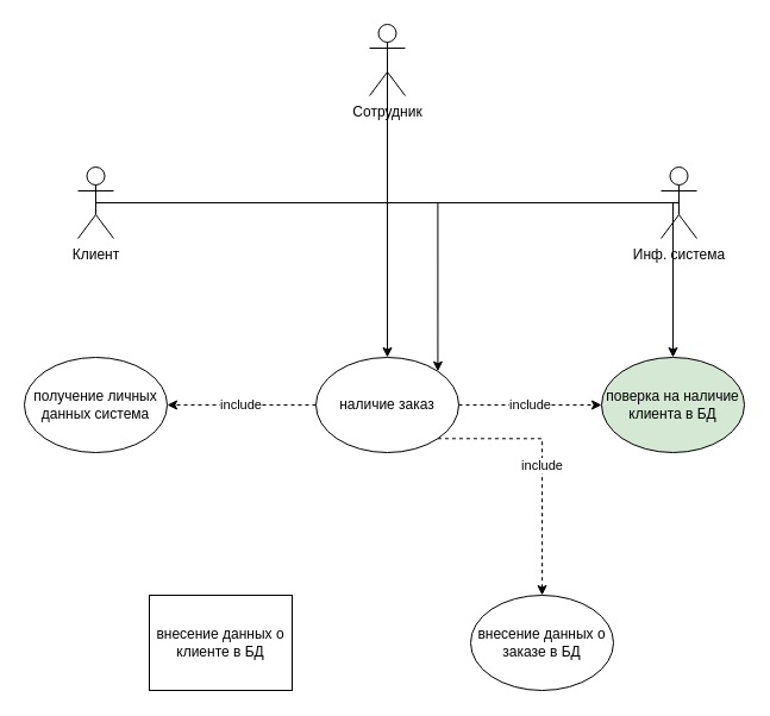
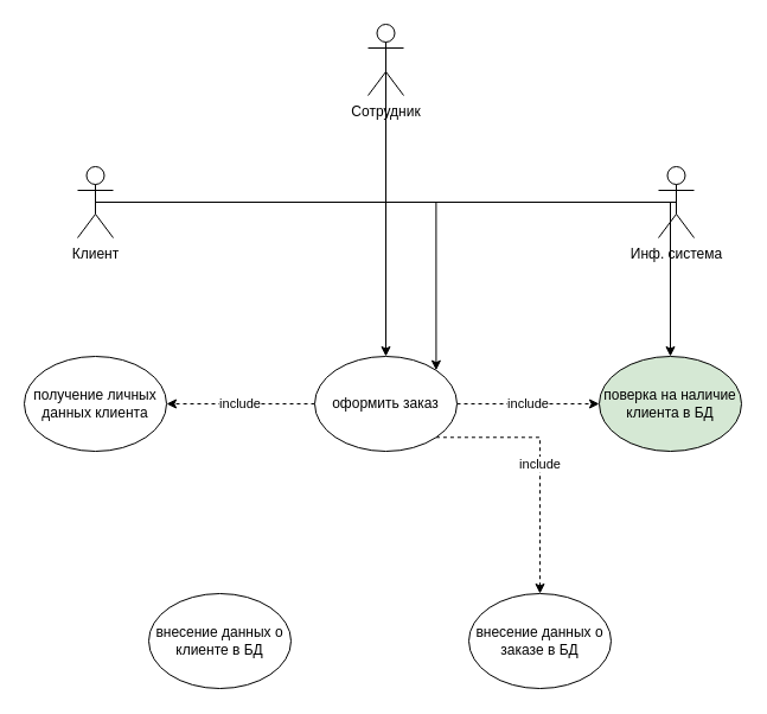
  <mxCell id="0" />
  <mxCell id="1" parent="0" />
  <mxCell id="2" value="include" style="edgeStyle=orthogonalEdgeStyle;rounded=0;orthogonalLoop=1;jettySize=auto;html=1;exitX=0;exitY=0.5;exitDx=0;exitDy=0;entryX=1;entryY=0.5;entryDx=0;entryDy=0;dashed=1;" edge="1" parent="1" source="5" target="12"><mxGeometry relative="1" as="geometry" /></mxCell>
  <mxCell id="3" value="include" style="edgeStyle=orthogonalEdgeStyle;rounded=0;orthogonalLoop=1;jettySize=auto;html=1;exitX=1;exitY=0.5;exitDx=0;exitDy=0;entryX=0;entryY=0.5;entryDx=0;entryDy=0;dashed=1;" edge="1" parent="1" source="5" target="13"><mxGeometry relative="1" as="geometry" /></mxCell>
  <mxCell id="4" value="include" style="edgeStyle=orthogonalEdgeStyle;rounded=0;orthogonalLoop=1;jettySize=auto;html=1;exitX=1;exitY=1;exitDx=0;exitDy=0;dashed=1;" edge="1" parent="1" source="5" target="15"><mxGeometry relative="1" as="geometry" /></mxCell>
- <mxCell id="5" value="наличие заказ" style="ellipse;whiteSpace=wrap;html=1;" vertex="1" parent="1"><mxGeometry x="265" y="300" width="120" height="80" as="geometry" /></mxCell>
+ <mxCell id="5" value="оформить заказ" style="ellipse;whiteSpace=wrap;html=1;" vertex="1" parent="1"><mxGeometry x="265" y="300" width="120" height="80" as="geometry" /></mxCell>
  <mxCell id="6" style="edgeStyle=orthogonalEdgeStyle;rounded=0;orthogonalLoop=1;jettySize=auto;html=1;exitX=0.5;exitY=0.5;exitDx=0;exitDy=0;exitPerimeter=0;" edge="1" parent="1" source="7" target="13"><mxGeometry relative="1" as="geometry" /></mxCell>
  <mxCell id="7" value="Клиент" style="shape=umlActor;verticalLabelPosition=bottom;verticalAlign=top;html=1;outlineConnect=0;" vertex="1" parent="1"><mxGeometry x="65" y="140" width="30" height="60" as="geometry" /></mxCell>
  <mxCell id="8" style="edgeStyle=orthogonalEdgeStyle;rounded=0;orthogonalLoop=1;jettySize=auto;html=1;exitX=0.5;exitY=0.5;exitDx=0;exitDy=0;exitPerimeter=0;" edge="1" parent="1" source="9" target="5"><mxGeometry relative="1" as="geometry" /></mxCell>
  <mxCell id="9" value="Сотрудник" style="shape=umlActor;verticalLabelPosition=bottom;verticalAlign=top;html=1;outlineConnect=0;" vertex="1" parent="1"><mxGeometry x="310" y="20" width="30" height="60" as="geometry" /></mxCell>
  <mxCell id="10" style="edgeStyle=orthogonalEdgeStyle;rounded=0;orthogonalLoop=1;jettySize=auto;html=1;exitX=0.5;exitY=0.5;exitDx=0;exitDy=0;exitPerimeter=0;entryX=1;entryY=0;entryDx=0;entryDy=0;" edge="1" parent="1" source="11" target="5"><mxGeometry relative="1" as="geometry" /></mxCell>
  <mxCell id="11" value="Инф. система" style="shape=umlActor;verticalLabelPosition=bottom;verticalAlign=top;html=1;outlineConnect=0;" vertex="1" parent="1"><mxGeometry x="555" y="140" width="30" height="60" as="geometry" /></mxCell>
- <mxCell id="12" value="получение личных данных система" style="ellipse;whiteSpace=wrap;html=1;" vertex="1" parent="1"><mxGeometry x="20" y="300" width="120" height="80" as="geometry" /></mxCell>
+ <mxCell id="12" value="получение личных данных клиента" style="ellipse;whiteSpace=wrap;html=1;" vertex="1" parent="1"><mxGeometry x="20" y="300" width="120" height="80" as="geometry" /></mxCell>
  <mxCell id="13" value="поверка на наличие клиента в БД" style="ellipse;whiteSpace=wrap;html=1;fillColor=#d5e8d4;" vertex="1" parent="1"><mxGeometry x="505" y="300" width="120" height="80" as="geometry" /></mxCell>
- <mxCell id="14" value="внесение данных о клиенте в БД" style="whiteSpace=wrap;html=1;rounded=0;" vertex="1" parent="1"><mxGeometry x="125" y="500" width="120" height="80" as="geometry" /></mxCell>
+ <mxCell id="14" value="внесение данных о клиенте в БД" style="ellipse;whiteSpace=wrap;html=1;" vertex="1" parent="1"><mxGeometry x="125" y="500" width="120" height="80" as="geometry" /></mxCell>
  <mxCell id="15" value="внесение данных о заказе в БД" style="ellipse;whiteSpace=wrap;html=1;" vertex="1" parent="1"><mxGeometry x="395" y="500" width="120" height="80" as="geometry" /></mxCell>
